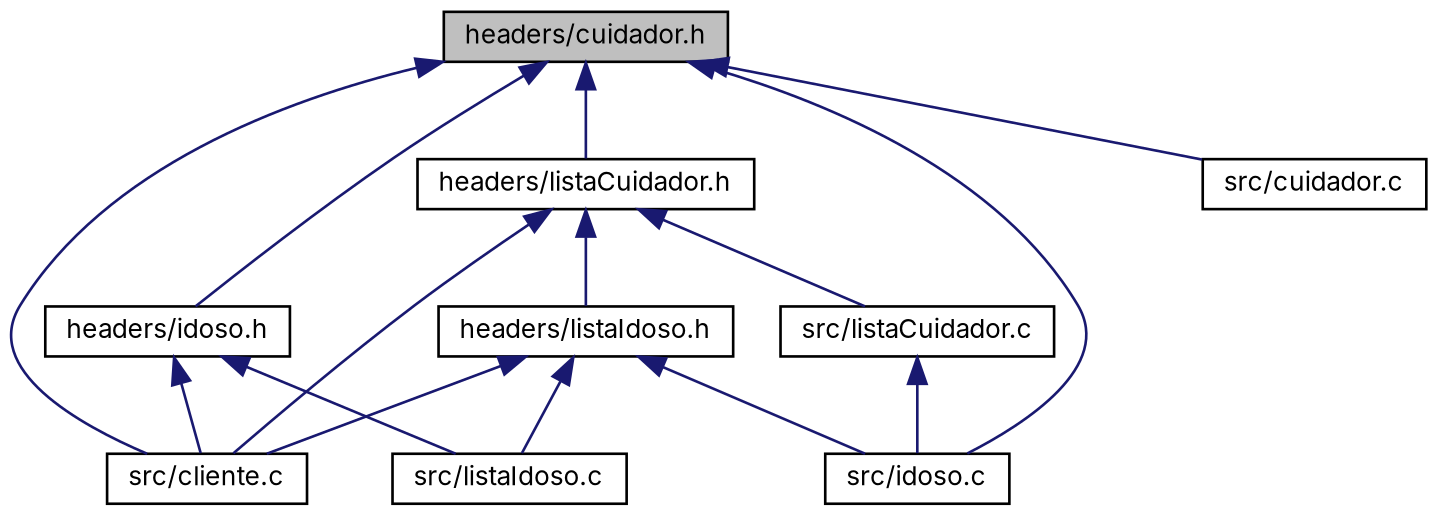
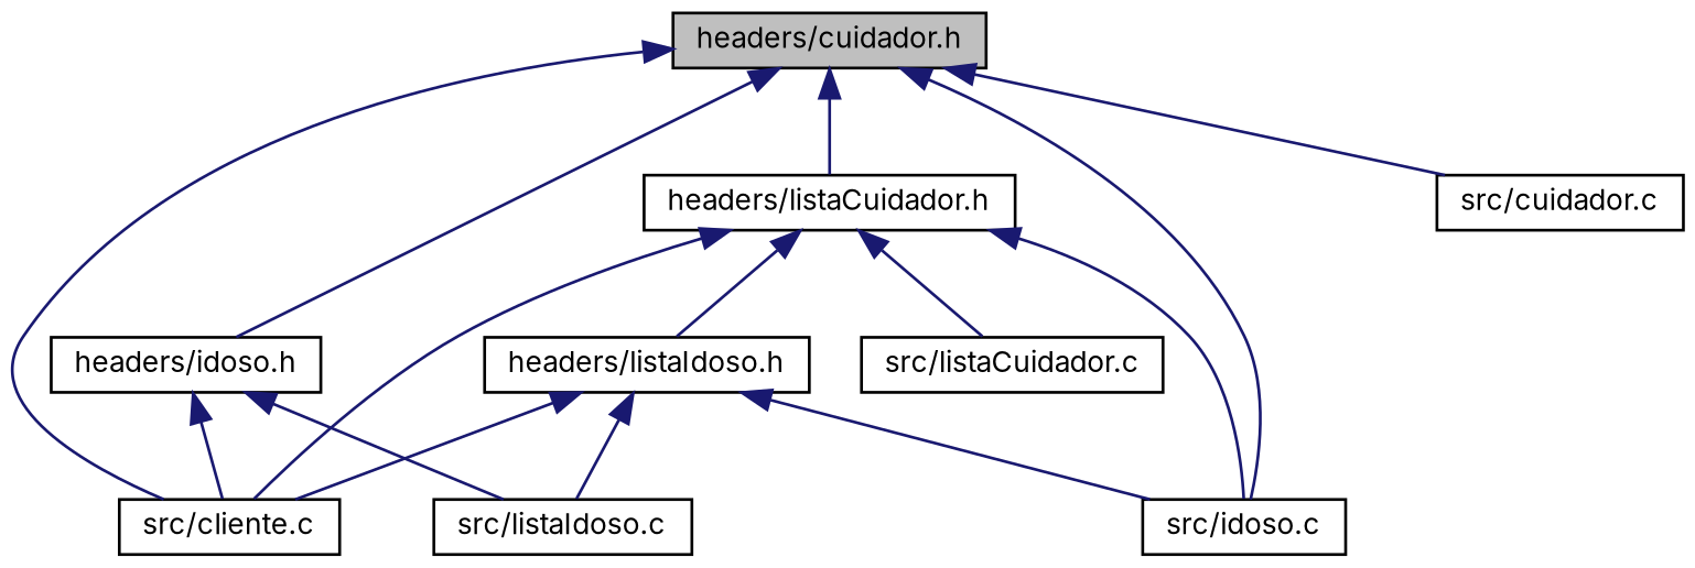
  digraph {
    fontname=Inter
    node [color=black fillcolor=white fontname=Inter fontsize=10 shape=record style=filled]
    edge [color=midnightblue dir=back fontname=Inter fontsize=10 labelfontname=Helvetica labelfontsize=10 style=solid]
    n1 [fillcolor=grey75 fontcolor=black height=0.2 label="headers/cuidador.h" width=0.4]
    n2 [height=0.2 label="headers/idoso.h" width=0.4]
    n3 [height=0.2 label="src/cliente.c" width=0.4]
    n4 [height=0.2 label="src/idoso.c" width=0.4]
    n5 [height=0.2 label="headers/listaCuidador.h" width=0.4]
    n6 [height=0.2 label="src/cuidador.c" width=0.4]
    n7 [height=0.2 label="src/listaIdoso.c" width=0.4]
    n8 [height=0.2 label="headers/listaIdoso.h" width=0.4]
    n9 [height=0.2 label="src/listaCuidador.c" width=0.4]
    n1 -> n2
    n1 -> n3
    n1 -> n4
    n1 -> n5
    n1 -> n6
    n2 -> n3
    n2 -> n7
    n5 -> n3
-   n9 -> n4
+   n5 -> n4
    n5 -> n8
    n5 -> n9
    n8 -> n3
    n8 -> n4
    n8 -> n7
  }
